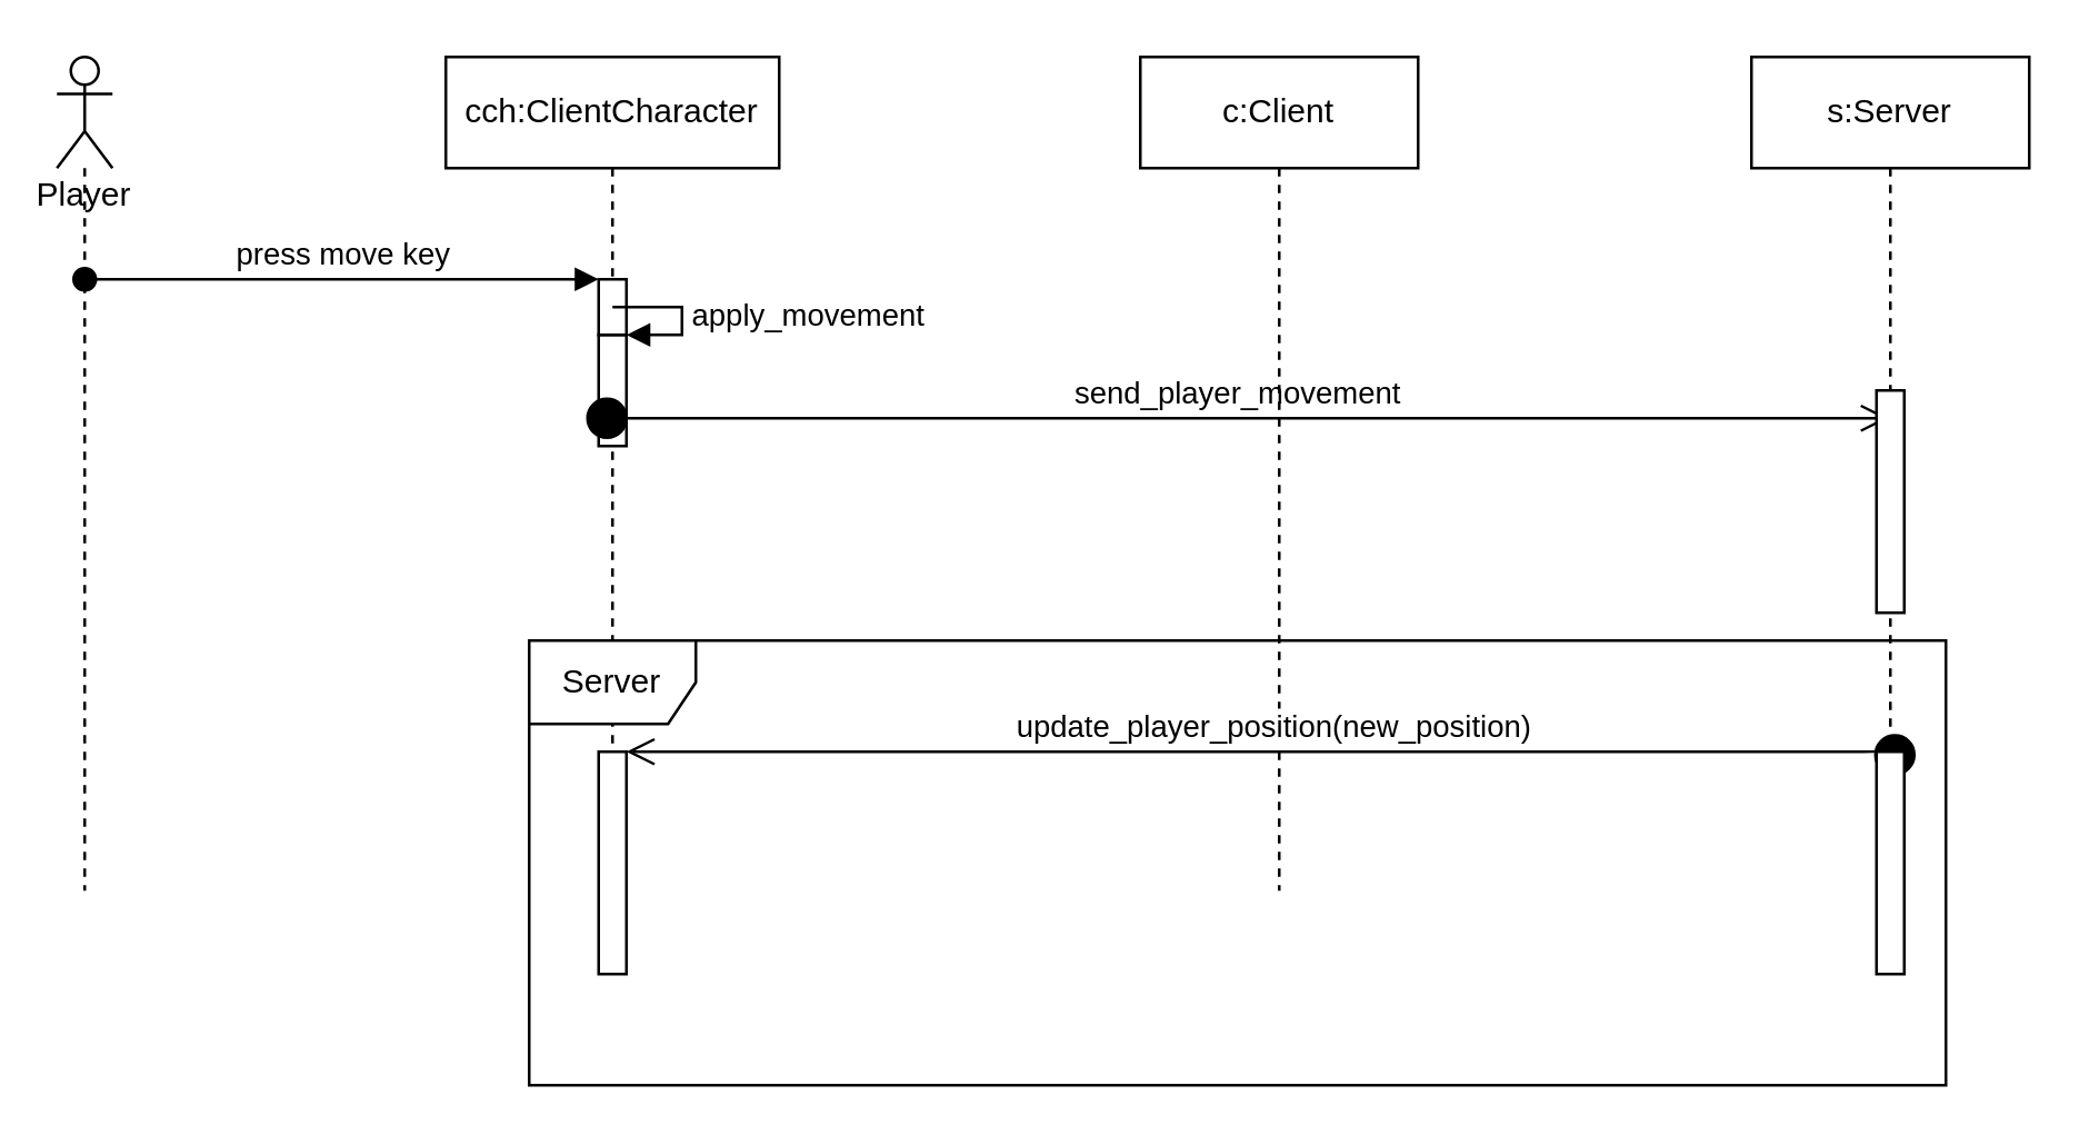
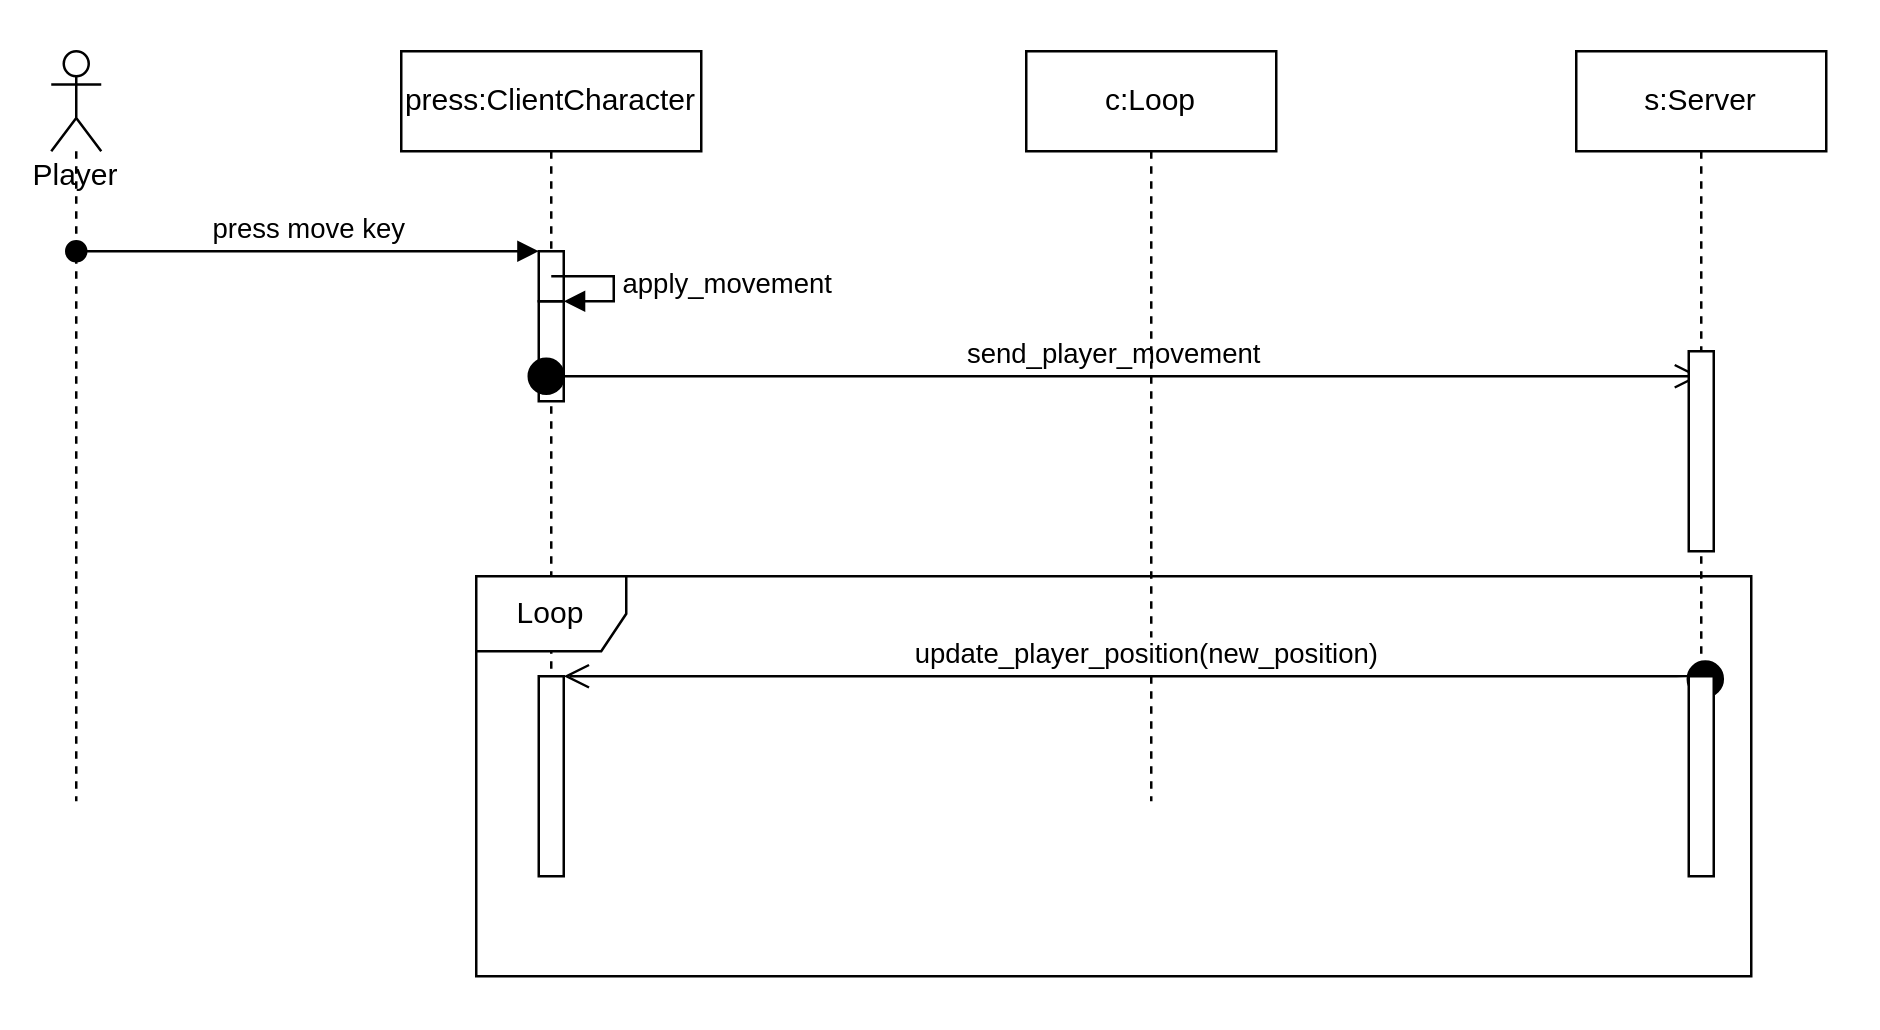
  <mxCell id="0" />
  <mxCell id="1" parent="0" />
- <mxCell id="2" value="cch:ClientCharacter" style="shape=umlLifeline;perimeter=lifelinePerimeter;whiteSpace=wrap;html=1;container=1;collapsible=0;recursiveResize=0;outlineConnect=0;" vertex="1" parent="1"><mxGeometry x="160" y="20" width="120" height="300" as="geometry" /></mxCell>
+ <mxCell id="2" value="press:ClientCharacter" style="shape=umlLifeline;perimeter=lifelinePerimeter;whiteSpace=wrap;html=1;container=1;collapsible=0;recursiveResize=0;outlineConnect=0;" vertex="1" parent="1"><mxGeometry x="160" y="20" width="120" height="300" as="geometry" /></mxCell>
  <mxCell id="3" value="" style="html=1;points=[];perimeter=orthogonalPerimeter;" vertex="1" parent="2"><mxGeometry x="55" y="100" width="10" height="40" as="geometry" /></mxCell>
  <mxCell id="4" value="send_player_movement" style="html=1;verticalAlign=bottom;startArrow=circle;startFill=1;endArrow=open;startSize=6;endSize=8;" edge="1" parent="2" target="6"><mxGeometry width="80" relative="1" as="geometry"><mxPoint x="50" y="130" as="sourcePoint" /><mxPoint x="130" y="130" as="targetPoint" /></mxGeometry></mxCell>
- <mxCell id="5" value="c:Client" style="shape=umlLifeline;perimeter=lifelinePerimeter;whiteSpace=wrap;html=1;container=1;collapsible=0;recursiveResize=0;outlineConnect=0;" vertex="1" parent="1"><mxGeometry x="410" y="20" width="100" height="300" as="geometry" /></mxCell>
+ <mxCell id="5" value="c:Loop" style="shape=umlLifeline;perimeter=lifelinePerimeter;whiteSpace=wrap;html=1;container=1;collapsible=0;recursiveResize=0;outlineConnect=0;" vertex="1" parent="1"><mxGeometry x="410" y="20" width="100" height="300" as="geometry" /></mxCell>
  <mxCell id="6" value="s:Server" style="shape=umlLifeline;perimeter=lifelinePerimeter;whiteSpace=wrap;html=1;container=1;collapsible=0;recursiveResize=0;outlineConnect=0;" vertex="1" parent="1"><mxGeometry x="630" y="20" width="100" height="300" as="geometry" /></mxCell>
  <mxCell id="7" value="" style="html=1;points=[];perimeter=orthogonalPerimeter;" vertex="1" parent="6"><mxGeometry x="45" y="120" width="10" height="80" as="geometry" /></mxCell>
  <mxCell id="8" value="Player" style="shape=umlLifeline;participant=umlActor;perimeter=lifelinePerimeter;whiteSpace=wrap;html=1;container=1;collapsible=0;recursiveResize=0;verticalAlign=top;spacingTop=36;outlineConnect=0;" vertex="1" parent="1"><mxGeometry x="20" y="20" width="20" height="300" as="geometry" /></mxCell>
  <mxCell id="9" value="press move key" style="html=1;verticalAlign=bottom;startArrow=oval;endArrow=block;startSize=8;" edge="1" target="10" parent="1"><mxGeometry relative="1" as="geometry"><mxPoint x="30" y="100" as="sourcePoint" /></mxGeometry></mxCell>
  <mxCell id="10" value="" style="html=1;points=[];perimeter=orthogonalPerimeter;" vertex="1" parent="1"><mxGeometry x="215" y="100" width="10" height="20" as="geometry" /></mxCell>
  <mxCell id="11" value="apply_movement" style="edgeStyle=orthogonalEdgeStyle;html=1;align=left;spacingLeft=2;endArrow=block;rounded=0;entryX=1;entryY=0;" edge="1" target="3" parent="1"><mxGeometry relative="1" as="geometry"><mxPoint x="220" y="110" as="sourcePoint" /><Array as="points"><mxPoint x="245" y="110" /></Array></mxGeometry></mxCell>
- <mxCell id="12" value="Server" style="shape=umlFrame;whiteSpace=wrap;html=1;" vertex="1" parent="1"><mxGeometry x="190" y="230" width="510" height="160" as="geometry" /></mxCell>
+ <mxCell id="12" value="Loop" style="shape=umlFrame;whiteSpace=wrap;html=1;" vertex="1" parent="1"><mxGeometry x="190" y="230" width="510" height="160" as="geometry" /></mxCell>
  <mxCell id="13" value="update_player_position(new_position)" style="html=1;verticalAlign=bottom;startArrow=circle;startFill=1;endArrow=open;startSize=6;endSize=8;exitX=1.331;exitY=0.068;exitDx=0;exitDy=0;exitPerimeter=0;" edge="1" parent="1" source="14" target="15"><mxGeometry width="80" relative="1" as="geometry"><mxPoint x="675" y="270" as="sourcePoint" /><mxPoint x="765" y="270" as="targetPoint" /><Array as="points"><mxPoint x="680" y="270" /><mxPoint x="490" y="270" /></Array></mxGeometry></mxCell>
  <mxCell id="14" value="" style="html=1;points=[];perimeter=orthogonalPerimeter;" vertex="1" parent="1"><mxGeometry x="675" y="270" width="10" height="80" as="geometry" /></mxCell>
  <mxCell id="15" value="" style="html=1;points=[];perimeter=orthogonalPerimeter;" vertex="1" parent="1"><mxGeometry x="215" y="270" width="10" height="80" as="geometry" /></mxCell>
